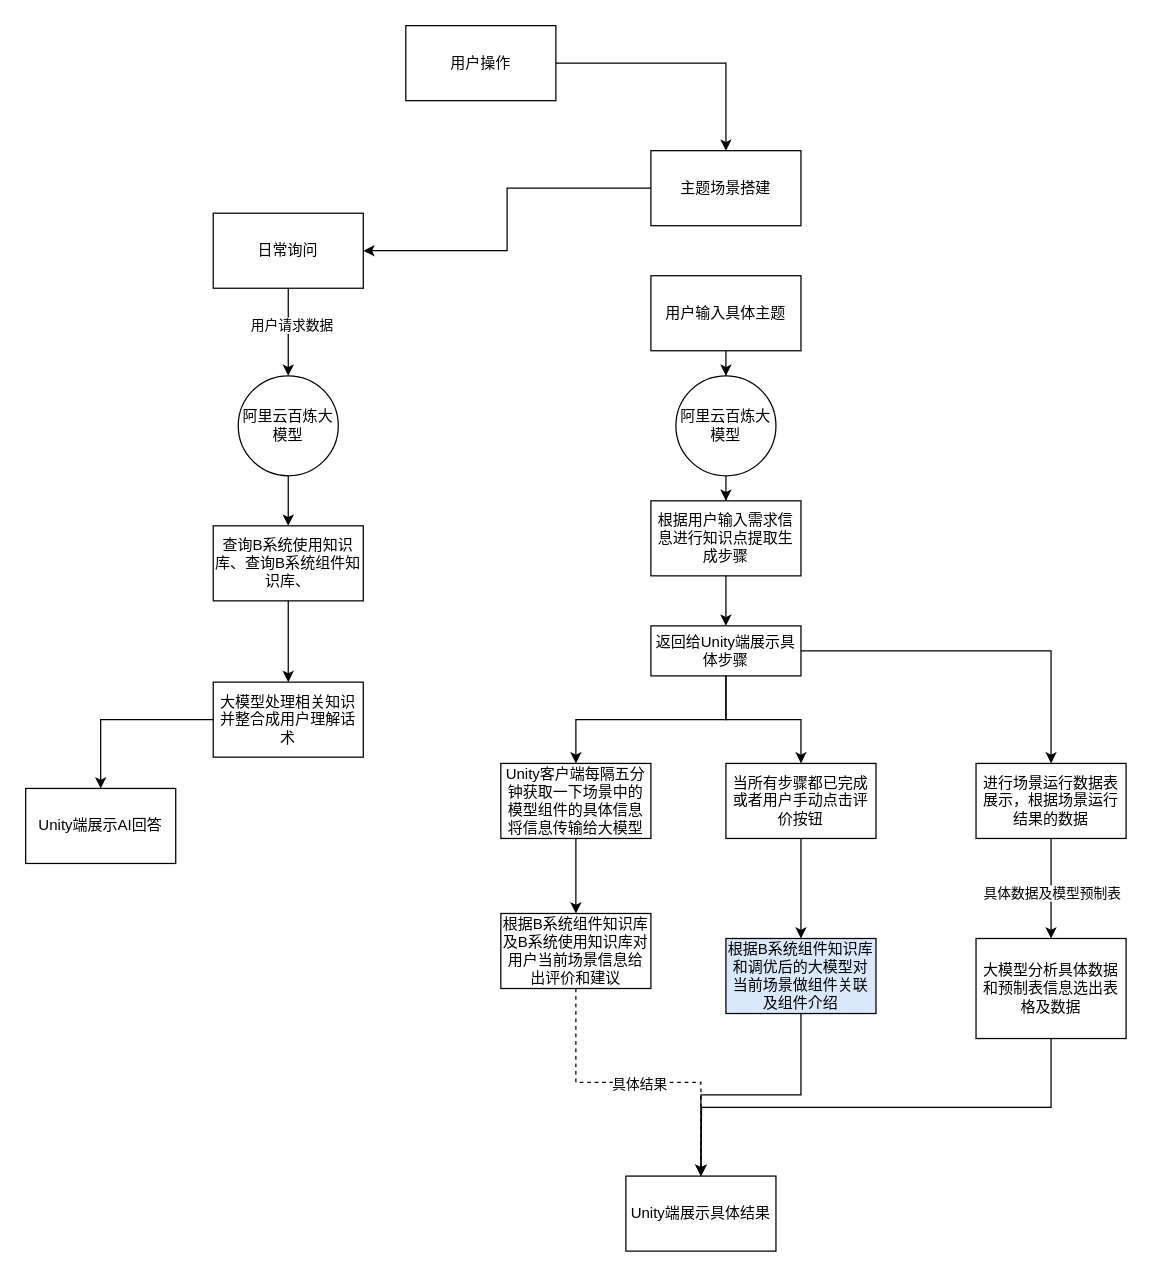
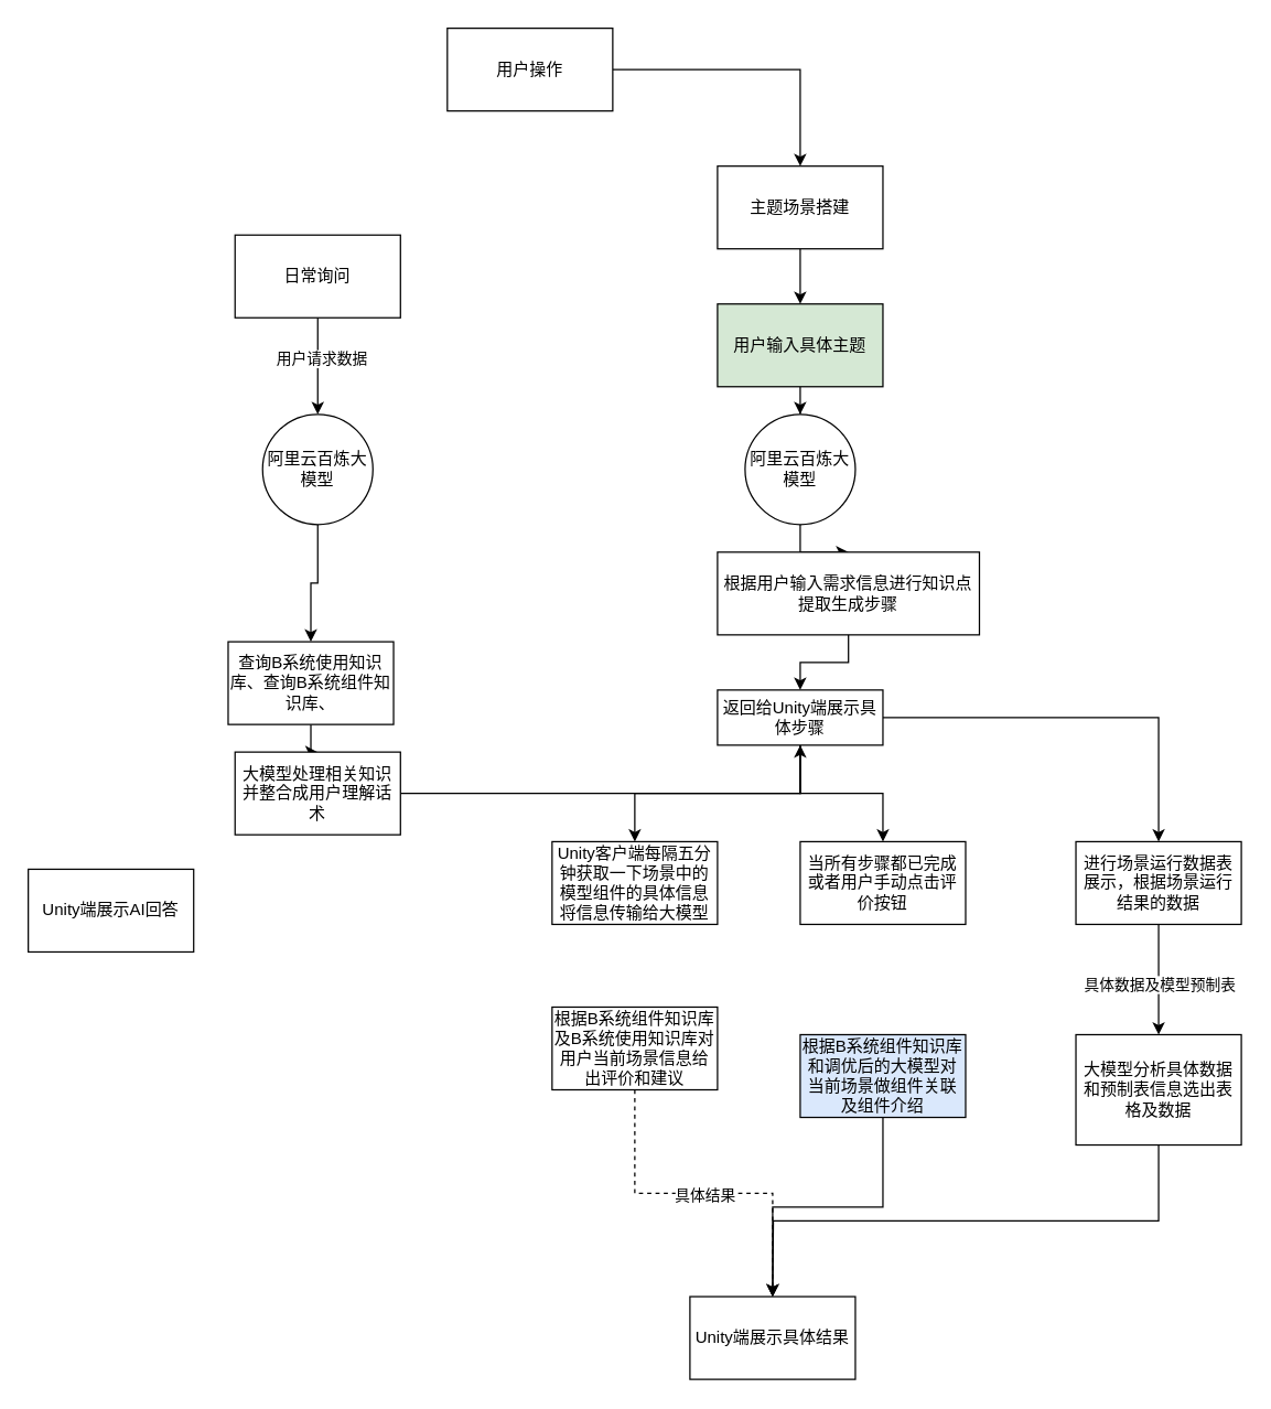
  <mxCell id="0" />
  <mxCell id="1" parent="0" />
  <mxCell id="2" value="" style="edgeStyle=orthogonalEdgeStyle;rounded=0;orthogonalLoop=1;jettySize=auto;html=1;" edge="1" parent="1" source="3" target="8"><mxGeometry relative="1" as="geometry" /></mxCell>
  <mxCell id="3" value="用户操作" style="rounded=0;whiteSpace=wrap;html=1;" vertex="1" parent="1"><mxGeometry x="324" y="20" width="120" height="60" as="geometry" /></mxCell>
  <mxCell id="4" value="" style="edgeStyle=orthogonalEdgeStyle;rounded=0;orthogonalLoop=1;jettySize=auto;html=1;" edge="1" parent="1" source="6" target="10"><mxGeometry relative="1" as="geometry" /></mxCell>
  <mxCell id="5" value="用户请求数据" style="edgeLabel;html=1;align=center;verticalAlign=middle;resizable=0;points=[];" vertex="1" connectable="0" parent="4"><mxGeometry x="-0.171" y="2" relative="1" as="geometry"><mxPoint as="offset" /></mxGeometry></mxCell>
  <mxCell id="6" value="日常询问" style="rounded=0;whiteSpace=wrap;html=1;" vertex="1" parent="1"><mxGeometry x="170" y="170" width="120" height="60" as="geometry" /></mxCell>
- <mxCell id="7" value="" style="edgeStyle=orthogonalEdgeStyle;rounded=0;orthogonalLoop=1;jettySize=auto;html=1;" edge="1" parent="1" source="8" target="6"><mxGeometry relative="1" as="geometry" /></mxCell>
+ <mxCell id="7" value="" style="edgeStyle=orthogonalEdgeStyle;rounded=0;orthogonalLoop=1;jettySize=auto;html=1;" edge="1" parent="1" source="8" target="17"><mxGeometry relative="1" as="geometry" /></mxCell>
  <mxCell id="8" value="主题场景搭建" style="rounded=0;whiteSpace=wrap;html=1;" vertex="1" parent="1"><mxGeometry x="520" y="120" width="120" height="60" as="geometry" /></mxCell>
  <mxCell id="9" value="" style="edgeStyle=orthogonalEdgeStyle;rounded=0;orthogonalLoop=1;jettySize=auto;html=1;" edge="1" parent="1" source="10" target="12"><mxGeometry relative="1" as="geometry" /></mxCell>
  <mxCell id="10" value="阿里云百炼大模型" style="ellipse;whiteSpace=wrap;html=1;rounded=0;" vertex="1" parent="1"><mxGeometry x="190" y="300" width="80" height="80" as="geometry" /></mxCell>
  <mxCell id="11" value="" style="edgeStyle=orthogonalEdgeStyle;rounded=0;orthogonalLoop=1;jettySize=auto;html=1;" edge="1" parent="1" source="12" target="14"><mxGeometry relative="1" as="geometry" /></mxCell>
- <mxCell id="12" value="查询B系统使用知识库、查询B系统组件知识库、" style="whiteSpace=wrap;html=1;rounded=0;" vertex="1" parent="1"><mxGeometry x="170" y="420" width="120" height="60" as="geometry" /></mxCell>
- <mxCell id="13" value="" style="edgeStyle=orthogonalEdgeStyle;rounded=0;orthogonalLoop=1;jettySize=auto;html=1;" edge="1" parent="1" source="14" target="15"><mxGeometry relative="1" as="geometry" /></mxCell>
+ <mxCell id="12" value="查询B系统使用知识库、查询B系统组件知识库、" style="whiteSpace=wrap;html=1;rounded=0;" vertex="1" parent="1"><mxGeometry x="165" y="465" width="120" height="60" as="geometry" /></mxCell>
+ <mxCell id="13" value="" style="edgeStyle=orthogonalEdgeStyle;rounded=0;orthogonalLoop=1;jettySize=auto;html=1;" edge="1" parent="1" source="14" target="25"><mxGeometry relative="1" as="geometry" /></mxCell>
  <mxCell id="14" value="大模型处理相关知识并整合成用户理解话术" style="whiteSpace=wrap;html=1;rounded=0;" vertex="1" parent="1"><mxGeometry x="170" y="545" width="120" height="60" as="geometry" /></mxCell>
  <mxCell id="15" value="Unity端展示AI回答" style="whiteSpace=wrap;html=1;rounded=0;" vertex="1" parent="1"><mxGeometry x="20" y="630" width="120" height="60" as="geometry" /></mxCell>
  <mxCell id="16" value="" style="edgeStyle=orthogonalEdgeStyle;rounded=0;orthogonalLoop=1;jettySize=auto;html=1;" edge="1" parent="1" source="17" target="19"><mxGeometry relative="1" as="geometry" /></mxCell>
- <mxCell id="17" value="用户输入具体主题" style="whiteSpace=wrap;html=1;rounded=0;" vertex="1" parent="1"><mxGeometry x="520" y="220" width="120" height="60" as="geometry" /></mxCell>
+ <mxCell id="17" value="用户输入具体主题" style="whiteSpace=wrap;html=1;rounded=0;fillColor=#d5e8d4;" vertex="1" parent="1"><mxGeometry x="520" y="220" width="120" height="60" as="geometry" /></mxCell>
  <mxCell id="18" value="" style="edgeStyle=orthogonalEdgeStyle;rounded=0;orthogonalLoop=1;jettySize=auto;html=1;" edge="1" parent="1" source="19" target="21"><mxGeometry relative="1" as="geometry" /></mxCell>
  <mxCell id="19" value="阿里云百炼大模型" style="ellipse;whiteSpace=wrap;html=1;rounded=0;" vertex="1" parent="1"><mxGeometry x="540" y="300" width="80" height="80" as="geometry" /></mxCell>
  <mxCell id="20" value="" style="edgeStyle=orthogonalEdgeStyle;rounded=0;orthogonalLoop=1;jettySize=auto;html=1;" edge="1" parent="1" source="21" target="25"><mxGeometry relative="1" as="geometry" /></mxCell>
- <mxCell id="21" value="根据用户输入需求信息进行知识点提取生成步骤" style="whiteSpace=wrap;html=1;rounded=0;" vertex="1" parent="1"><mxGeometry x="520" y="400" width="120" height="60" as="geometry" /></mxCell>
+ <mxCell id="21" value="根据用户输入需求信息进行知识点提取生成步骤" style="whiteSpace=wrap;html=1;rounded=0;" vertex="1" parent="1"><mxGeometry x="520" y="400" width="190" height="60" as="geometry" /></mxCell>
  <mxCell id="22" value="" style="edgeStyle=orthogonalEdgeStyle;rounded=0;orthogonalLoop=1;jettySize=auto;html=1;" edge="1" parent="1" source="25" target="27"><mxGeometry relative="1" as="geometry" /></mxCell>
  <mxCell id="23" style="edgeStyle=orthogonalEdgeStyle;rounded=0;orthogonalLoop=1;jettySize=auto;html=1;exitX=0.5;exitY=1;exitDx=0;exitDy=0;entryX=0.5;entryY=0;entryDx=0;entryDy=0;" edge="1" parent="1" source="25" target="33"><mxGeometry relative="1" as="geometry"><mxPoint x="620" y="610" as="targetPoint" /></mxGeometry></mxCell>
  <mxCell id="24" style="edgeStyle=orthogonalEdgeStyle;rounded=0;orthogonalLoop=1;jettySize=auto;html=1;exitX=1;exitY=0.5;exitDx=0;exitDy=0;" edge="1" parent="1" source="25" target="38"><mxGeometry relative="1" as="geometry" /></mxCell>
  <mxCell id="25" value="返回给Unity端展示具体步骤" style="whiteSpace=wrap;html=1;rounded=0;" vertex="1" parent="1"><mxGeometry x="520" y="500" width="120" height="40" as="geometry" /></mxCell>
- <mxCell id="26" value="" style="edgeStyle=orthogonalEdgeStyle;rounded=0;orthogonalLoop=1;jettySize=auto;html=1;" edge="1" parent="1" source="27" target="30"><mxGeometry relative="1" as="geometry" /></mxCell>
  <mxCell id="27" value="Unity客户端每隔五分钟获取一下场景中的模型组件的具体信息将信息传输给大模型" style="whiteSpace=wrap;html=1;rounded=0;" vertex="1" parent="1"><mxGeometry x="400" y="610" width="120" height="60" as="geometry" /></mxCell>
  <mxCell id="28" value="" style="edgeStyle=orthogonalEdgeStyle;rounded=0;orthogonalLoop=1;jettySize=auto;html=1;dashed=1;" edge="1" parent="1" source="30" target="31"><mxGeometry relative="1" as="geometry" /></mxCell>
  <mxCell id="29" value="具体结果" style="edgeLabel;html=1;align=center;verticalAlign=middle;resizable=0;points=[];" vertex="1" connectable="0" parent="28"><mxGeometry y="-1" relative="1" as="geometry"><mxPoint as="offset" /></mxGeometry></mxCell>
  <mxCell id="30" value="根据B系统组件知识库及B系统使用知识库对用户当前场景信息给出评价和建议" style="whiteSpace=wrap;html=1;rounded=0;" vertex="1" parent="1"><mxGeometry x="400" y="730" width="120" height="60" as="geometry" /></mxCell>
  <mxCell id="31" value="Unity端展示具体结果" style="whiteSpace=wrap;html=1;rounded=0;" vertex="1" parent="1"><mxGeometry x="500" y="940" width="120" height="60" as="geometry" /></mxCell>
- <mxCell id="32" value="" style="edgeStyle=orthogonalEdgeStyle;rounded=0;orthogonalLoop=1;jettySize=auto;html=1;" edge="1" parent="1" source="33" target="35"><mxGeometry relative="1" as="geometry" /></mxCell>
  <mxCell id="33" value="当所有步骤都已完成或者用户手动点击评价按钮" style="rounded=0;whiteSpace=wrap;html=1;" vertex="1" parent="1"><mxGeometry x="580" y="610" width="120" height="60" as="geometry" /></mxCell>
  <mxCell id="34" value="" style="edgeStyle=orthogonalEdgeStyle;rounded=0;orthogonalLoop=1;jettySize=auto;html=1;entryX=0.5;entryY=0;entryDx=0;entryDy=0;" edge="1" parent="1" source="35" target="31"><mxGeometry relative="1" as="geometry"><mxPoint x="640" y="890" as="targetPoint" /></mxGeometry></mxCell>
  <mxCell id="35" value="根据B系统组件知识库和调优后的大模型对当前场景做组件关联及组件介绍" style="whiteSpace=wrap;html=1;rounded=0;fillColor=#dae8fc;" vertex="1" parent="1"><mxGeometry x="580" y="750" width="120" height="60" as="geometry" /></mxCell>
  <mxCell id="36" value="" style="edgeStyle=orthogonalEdgeStyle;rounded=0;orthogonalLoop=1;jettySize=auto;html=1;" edge="1" parent="1" source="38" target="40"><mxGeometry relative="1" as="geometry" /></mxCell>
  <mxCell id="37" value="具体数据及模型预制表" style="edgeLabel;html=1;align=center;verticalAlign=middle;resizable=0;points=[];" vertex="1" connectable="0" parent="36"><mxGeometry x="0.075" relative="1" as="geometry"><mxPoint as="offset" /></mxGeometry></mxCell>
  <mxCell id="38" value="进行场景运行数据表展示，根据场景运行结果的数据" style="rounded=0;whiteSpace=wrap;html=1;" vertex="1" parent="1"><mxGeometry x="780" y="610" width="120" height="60" as="geometry" /></mxCell>
  <mxCell id="39" style="edgeStyle=orthogonalEdgeStyle;rounded=0;orthogonalLoop=1;jettySize=auto;html=1;exitX=0.5;exitY=1;exitDx=0;exitDy=0;" edge="1" parent="1" source="40"><mxGeometry relative="1" as="geometry"><mxPoint x="560" y="940" as="targetPoint" /></mxGeometry></mxCell>
  <mxCell id="40" value="大模型分析具体数据和预制表信息选出表格及数据" style="whiteSpace=wrap;html=1;rounded=0;" vertex="1" parent="1"><mxGeometry x="780" y="750" width="120" height="80" as="geometry" /></mxCell>
